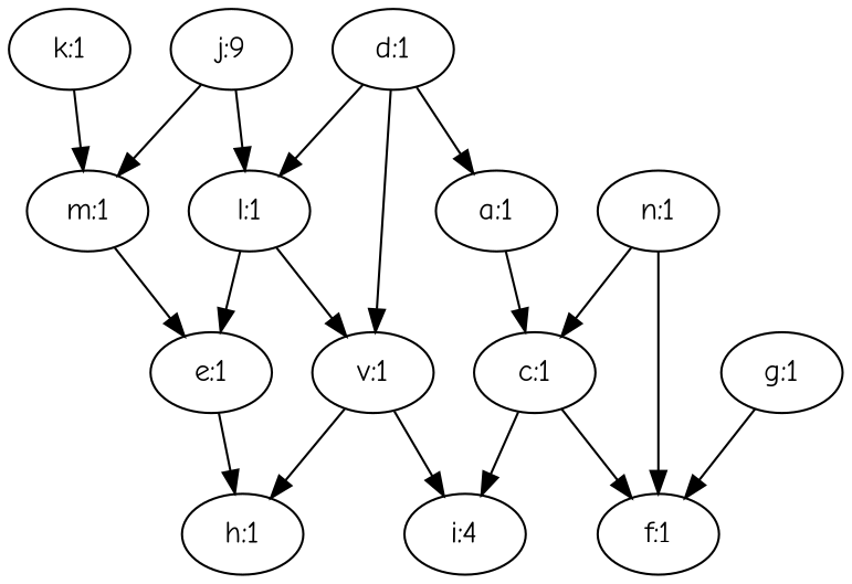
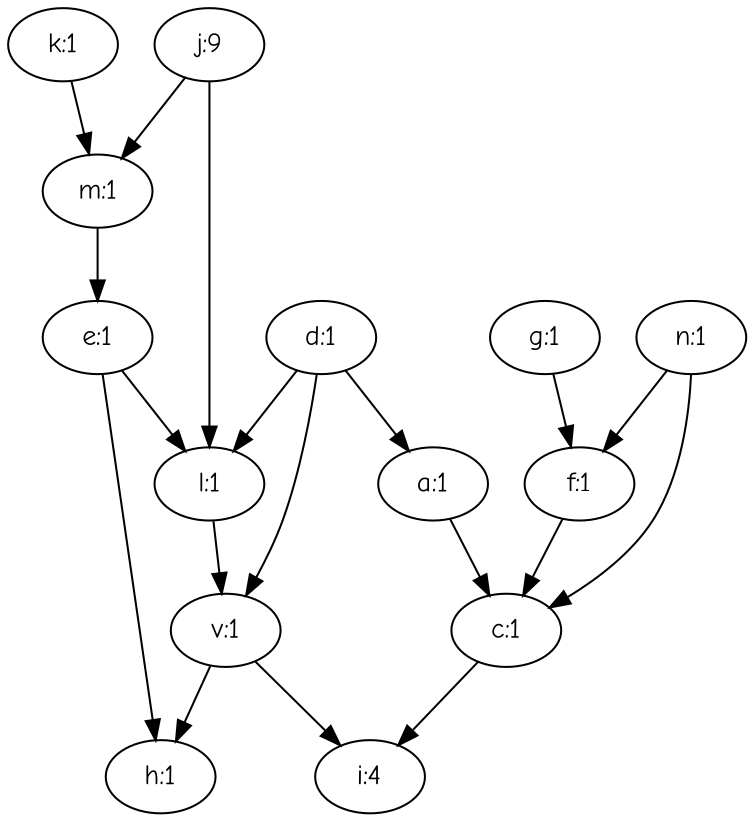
  digraph {
    fontname="Comic Neue"
    node [fontname="Comic Neue"]
    edge [fontname="Comic Neue"]
    n1 [label="a:1"]
    n2 [label="c:1"]
    n3 [label="v:1"]
    n4 [label="i:4"]
    n5 [label="h:1"]
    n6 [label="d:1"]
    n7 [label="l:1"]
    n8 [label="e:1"]
    n9 [label="f:1"]
    n10 [label="g:1"]
    n11 [label="j:9"]
    n12 [label="m:1"]
    n13 [label="n:1"]
    n14 [label="k:1"]
    n1 -> n2
    n2 -> n4
    n3 -> n4
    n3 -> n5
    n6 -> n1
    n6 -> n3
    n6 -> n7
    n7 -> n3
-   n7 -> n8
+   n8 -> n7
    n8 -> n5
-   n2 -> n9
+   n9 -> n2
    n10 -> n9
    n11 -> n7
    n11 -> n12
    n12 -> n8
    n13 -> n2
    n13 -> n9
    n14 -> n12
  }
